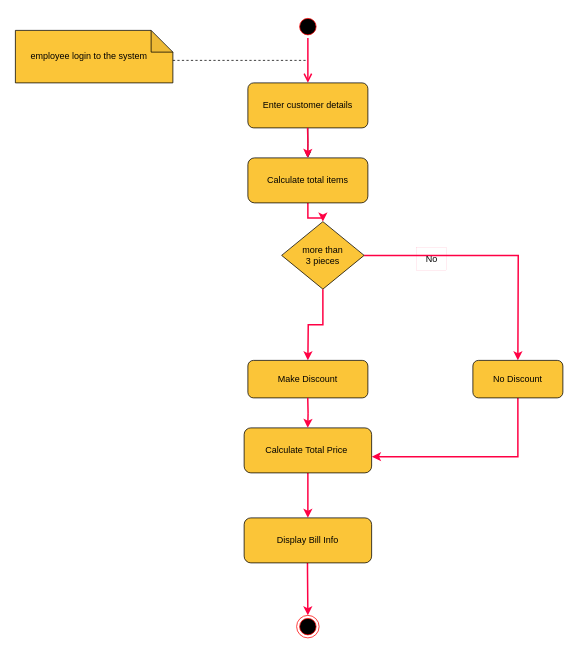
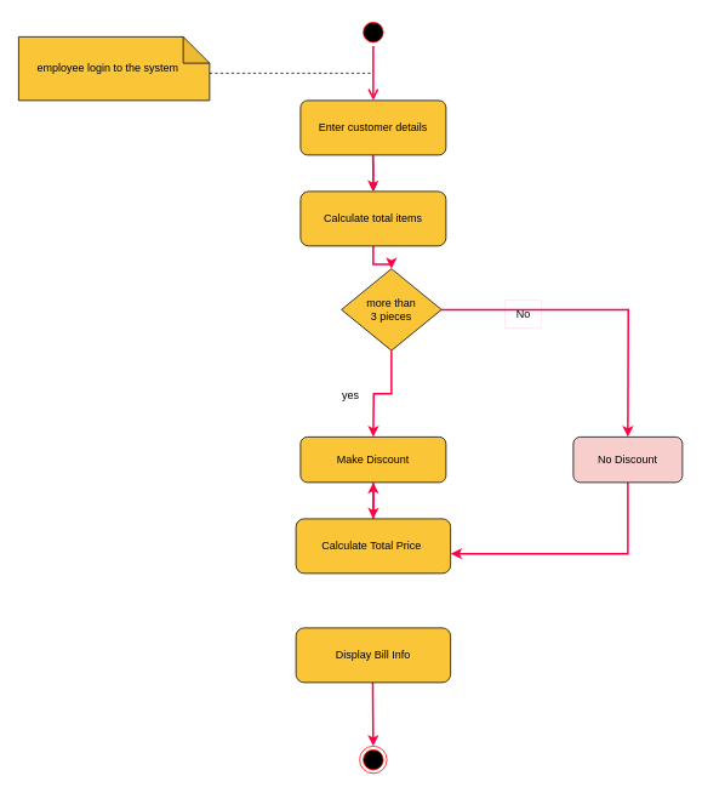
  <mxCell id="0" />
  <mxCell id="1" parent="0" />
  <mxCell id="2" style="edgeStyle=orthogonalEdgeStyle;rounded=0;orthogonalLoop=1;jettySize=auto;html=1;" parent="1" source="3" target="10" edge="1"><mxGeometry relative="1" as="geometry" /></mxCell>
  <mxCell id="3" value="Enter customer details" style="rounded=1;whiteSpace=wrap;html=1;arcSize=13;fillColor=#FBC538;" parent="1" vertex="1"><mxGeometry x="330" y="110" width="160" height="60" as="geometry" /></mxCell>
  <mxCell id="4" value="employee login to the system&amp;nbsp; &amp;nbsp;&amp;nbsp;" style="shape=note;whiteSpace=wrap;html=1;backgroundOutline=1;darkOpacity=0.05;size=29;fillColor=#FBC538;" parent="1" vertex="1"><mxGeometry x="20" y="40" width="210" height="70" as="geometry" /></mxCell>
  <mxCell id="5" value="" style="endArrow=none;dashed=1;html=1;rounded=0;" parent="1" edge="1"><mxGeometry width="50" height="50" relative="1" as="geometry"><mxPoint x="230" y="80" as="sourcePoint" /><mxPoint x="410" y="80" as="targetPoint" /></mxGeometry></mxCell>
  <mxCell id="6" style="edgeStyle=orthogonalEdgeStyle;rounded=0;orthogonalLoop=1;jettySize=auto;html=1;strokeColor=#FF0044;strokeWidth=2;" parent="1" source="8" edge="1"><mxGeometry relative="1" as="geometry"><mxPoint x="410" y="480" as="targetPoint" /></mxGeometry></mxCell>
  <mxCell id="7" style="edgeStyle=orthogonalEdgeStyle;rounded=0;orthogonalLoop=1;jettySize=auto;html=1;exitX=1;exitY=0.5;exitDx=0;exitDy=0;strokeColor=#FF0044;strokeWidth=2;" parent="1" source="8" edge="1"><mxGeometry relative="1" as="geometry"><mxPoint x="690" y="480" as="targetPoint" /></mxGeometry></mxCell>
  <mxCell id="8" value="more than &lt;br&gt;3 pieces" style="rhombus;whiteSpace=wrap;html=1;fillColor=#FBC538;" parent="1" vertex="1"><mxGeometry x="375" y="295" width="110" height="90" as="geometry" /></mxCell>
  <mxCell id="9" style="edgeStyle=orthogonalEdgeStyle;rounded=0;orthogonalLoop=1;jettySize=auto;html=1;entryX=0.5;entryY=0;entryDx=0;entryDy=0;strokeColor=#FF0044;strokeWidth=2;" parent="1" source="10" target="8" edge="1"><mxGeometry relative="1" as="geometry" /></mxCell>
  <mxCell id="10" value="Calculate total items" style="rounded=1;whiteSpace=wrap;html=1;fillColor=#FBC538;" parent="1" vertex="1"><mxGeometry x="330" y="210" width="160" height="60" as="geometry" /></mxCell>
+ <mxCell id="11" value="yes" style="text;html=1;align=center;verticalAlign=middle;resizable=0;points=[];autosize=1;strokeColor=none;fillColor=none;" parent="1" vertex="1"><mxGeometry x="365" y="420" width="40" height="30" as="geometry" /></mxCell>
  <mxCell id="12" value="Make Discount" style="rounded=1;whiteSpace=wrap;html=1;fillColor=#FBC538;" parent="1" vertex="1"><mxGeometry x="330" y="480" width="160" height="50" as="geometry" /></mxCell>
  <mxCell id="13" style="edgeStyle=orthogonalEdgeStyle;rounded=0;orthogonalLoop=1;jettySize=auto;html=1;entryX=1.002;entryY=0.64;entryDx=0;entryDy=0;entryPerimeter=0;strokeColor=#FF0044;strokeWidth=2;" parent="1" source="14" target="16" edge="1"><mxGeometry relative="1" as="geometry"><Array as="points"><mxPoint x="690" y="608" /></Array></mxGeometry></mxCell>
- <mxCell id="14" value="No Discount" style="rounded=1;whiteSpace=wrap;html=1;fillColor=#FBC538;" parent="1" vertex="1"><mxGeometry x="630" y="480" width="120" height="50" as="geometry" /></mxCell>
- <mxCell id="15" style="edgeStyle=orthogonalEdgeStyle;rounded=0;orthogonalLoop=1;jettySize=auto;html=1;entryX=0.5;entryY=0;entryDx=0;entryDy=0;strokeColor=#FF0044;strokeWidth=2;" parent="1" source="16" target="22" edge="1"><mxGeometry relative="1" as="geometry"><mxPoint x="410" y="680" as="targetPoint" /></mxGeometry></mxCell>
+ <mxCell id="14" value="No Discount" style="rounded=1;whiteSpace=wrap;html=1;fillColor=#f8cecc;" parent="1" vertex="1"><mxGeometry x="630" y="480" width="120" height="50" as="geometry" /></mxCell>
+ <mxCell id="15" style="edgeStyle=orthogonalEdgeStyle;rounded=0;orthogonalLoop=1;jettySize=auto;html=1;strokeColor=#FF0044;strokeWidth=2;" parent="1" source="16" target="12" edge="1"><mxGeometry relative="1" as="geometry"><mxPoint x="410" y="680" as="targetPoint" /></mxGeometry></mxCell>
  <mxCell id="16" value="Calculate Total Price&amp;nbsp;" style="rounded=1;whiteSpace=wrap;html=1;fillColor=#FBC538;" parent="1" vertex="1"><mxGeometry x="325" y="570" width="170" height="60" as="geometry" /></mxCell>
  <mxCell id="17" style="edgeStyle=orthogonalEdgeStyle;rounded=0;orthogonalLoop=1;jettySize=auto;html=1;strokeColor=#FF0044;strokeWidth=2;" parent="1" edge="1"><mxGeometry relative="1" as="geometry"><mxPoint x="410" y="820" as="targetPoint" /><mxPoint x="409.5" y="750" as="sourcePoint" /><Array as="points"><mxPoint x="410" y="760" /><mxPoint x="410" y="760" /></Array></mxGeometry></mxCell>
  <mxCell id="18" value="" style="ellipse;html=1;shape=endState;fillColor=#000000;strokeColor=#ff0000;" parent="1" vertex="1"><mxGeometry x="395" y="820" width="30" height="30" as="geometry" /></mxCell>
  <mxCell id="19" value="" style="ellipse;html=1;shape=startState;fillColor=#000000;strokeColor=#ff0000;" parent="1" vertex="1"><mxGeometry x="395" y="20" width="30" height="30" as="geometry" /></mxCell>
  <mxCell id="20" value="" style="edgeStyle=orthogonalEdgeStyle;html=1;verticalAlign=bottom;endArrow=open;endSize=8;strokeColor=#FF0044;rounded=0;strokeWidth=2;" parent="1" source="19" edge="1"><mxGeometry relative="1" as="geometry"><mxPoint x="410" y="110" as="targetPoint" /></mxGeometry></mxCell>
  <mxCell id="21" value="No" style="text;html=1;align=center;verticalAlign=middle;resizable=0;points=[];autosize=1;strokeColor=#FF0044;fillColor=none;strokeWidth=0;" parent="1" vertex="1"><mxGeometry x="555" y="330" width="40" height="30" as="geometry" /></mxCell>
  <mxCell id="22" value="Display Bill Info" style="rounded=1;whiteSpace=wrap;html=1;fillColor=#FBC538;" parent="1" vertex="1"><mxGeometry x="325" y="690" width="170" height="60" as="geometry" /></mxCell>
  <mxCell id="23" style="edgeStyle=orthogonalEdgeStyle;rounded=0;orthogonalLoop=1;jettySize=auto;html=1;strokeColor=#FF0044;strokeWidth=2;" parent="1" edge="1"><mxGeometry relative="1" as="geometry"><mxPoint x="409.83" y="570" as="targetPoint" /><mxPoint x="409.83" y="530" as="sourcePoint" /></mxGeometry></mxCell>
  <mxCell id="24" style="edgeStyle=orthogonalEdgeStyle;rounded=0;orthogonalLoop=1;jettySize=auto;html=1;strokeColor=#FF0044;strokeWidth=2;" parent="1" edge="1"><mxGeometry relative="1" as="geometry"><mxPoint x="409.58" y="170" as="sourcePoint" /><mxPoint x="409.58" y="210" as="targetPoint" /></mxGeometry></mxCell>
